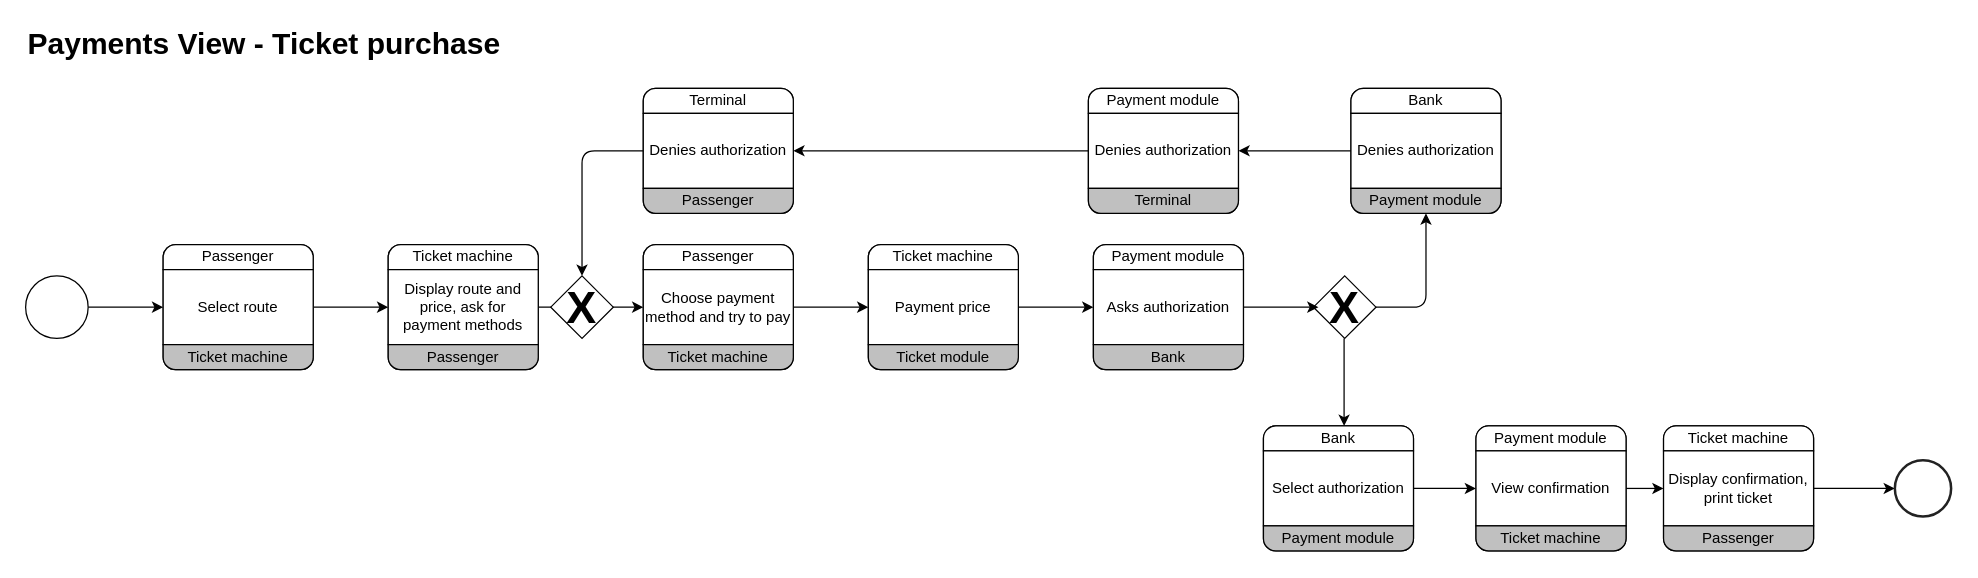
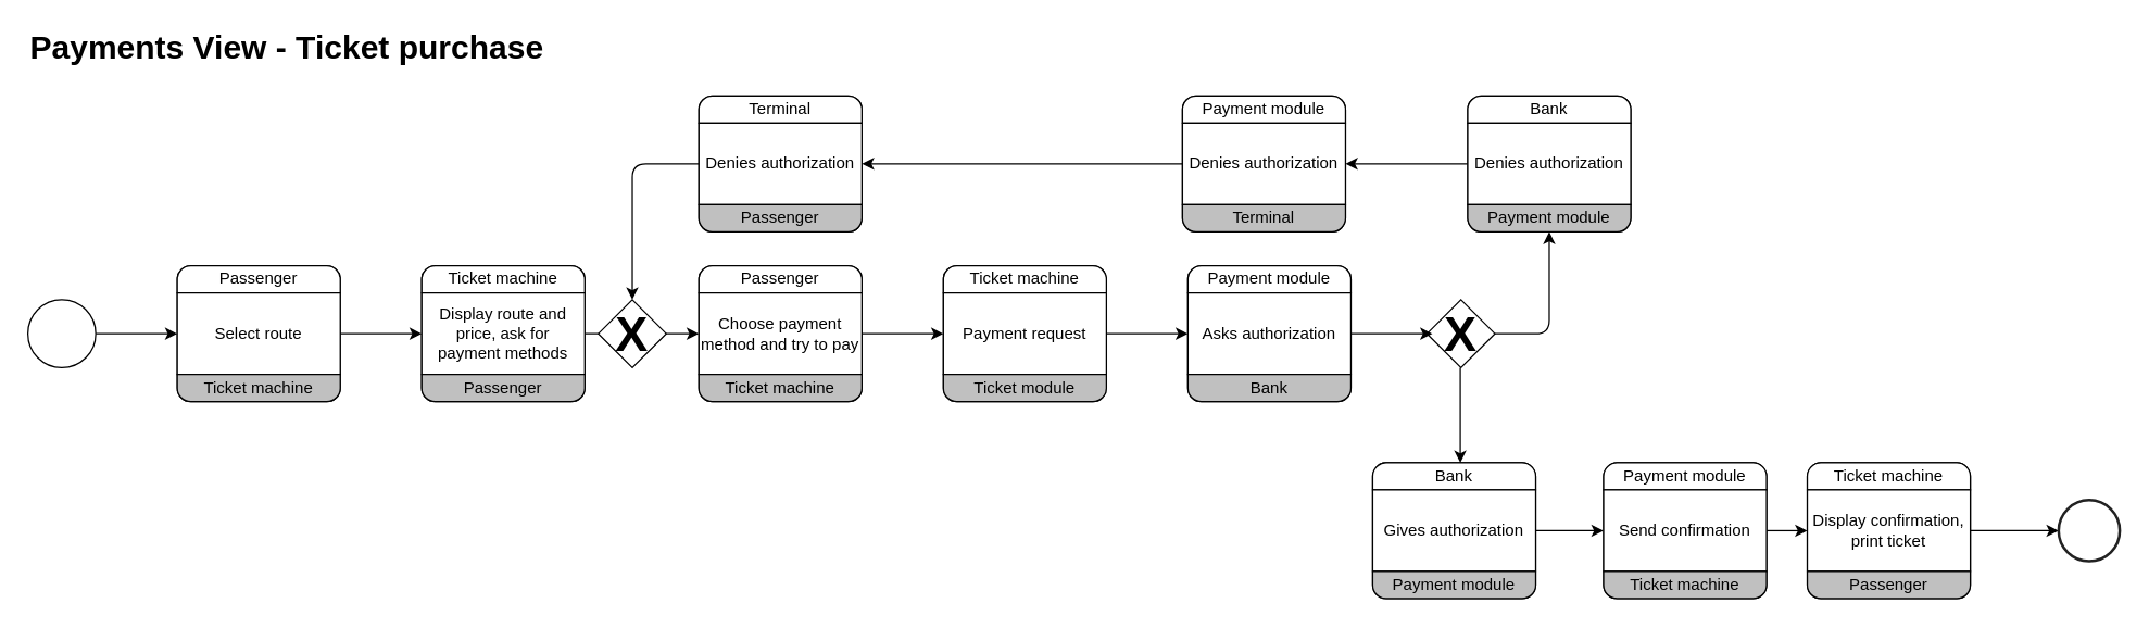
  <mxCell id="0" />
  <mxCell id="1" parent="0" />
  <mxCell id="2" style="edgeStyle=none;html=1;exitX=1;exitY=0.5;exitDx=0;exitDy=0;entryX=0;entryY=0.5;entryDx=0;entryDy=0;fontSize=36;" parent="1" source="3" target="13" edge="1"><mxGeometry relative="1" as="geometry" /></mxCell>
  <mxCell id="3" value="" style="rounded=1;whiteSpace=wrap;html=1;container=1;collapsible=0;absoluteArcSize=1;arcSize=20;childLayout=stackLayout;horizontal=1;horizontalStack=0;resizeParent=1;resizeParentMax=0;resizeLast=0;" parent="1" vertex="1"><mxGeometry x="130" y="195" width="120" height="100" as="geometry" /></mxCell>
  <mxCell id="4" value="Passenger" style="whiteSpace=wrap;connectable=0;html=1;shape=mxgraph.basic.rect;size=10;rectStyle=rounded;bottomRightStyle=square;bottomLeftStyle=square;part=1;" parent="3" vertex="1"><mxGeometry width="120" height="20" as="geometry" /></mxCell>
  <mxCell id="5" value="Select route" style="shape=mxgraph.bpmn.task;part=1;taskMarker=abstract;connectable=0;whiteSpace=wrap;html=1;" parent="3" vertex="1"><mxGeometry y="20" width="120" height="60" as="geometry" /></mxCell>
  <mxCell id="6" value="Ticket machine" style="whiteSpace=wrap;connectable=0;html=1;shape=mxgraph.basic.rect;size=10;rectStyle=rounded;topRightStyle=square;topLeftStyle=square;fillColor=#C0C0C0;part=1;" parent="3" vertex="1"><mxGeometry y="80" width="120" height="20" as="geometry" /></mxCell>
  <mxCell id="7" style="edgeStyle=orthogonalEdgeStyle;html=1;exitX=1;exitY=0.5;exitDx=0;exitDy=0;entryX=0.5;entryY=1;entryDx=0;entryDy=0;fontSize=36;" parent="1" source="9" target="33" edge="1"><mxGeometry relative="1" as="geometry" /></mxCell>
  <mxCell id="8" style="edgeStyle=orthogonalEdgeStyle;html=1;exitX=0.5;exitY=1;exitDx=0;exitDy=0;fontSize=36;" parent="1" edge="1"><mxGeometry relative="1" as="geometry"><mxPoint x="1074.5" y="270" as="sourcePoint" /><mxPoint x="1074.5" y="340" as="targetPoint" /><Array as="points"><mxPoint x="1074.5" y="300" /><mxPoint x="1074.5" y="300" /></Array></mxGeometry></mxCell>
  <mxCell id="9" value="&lt;font style=&quot;font-size: 36px;&quot;&gt;&lt;b style=&quot;&quot;&gt;X&lt;/b&gt;&lt;/font&gt;" style="rhombus;whiteSpace=wrap;html=1;" parent="1" vertex="1"><mxGeometry x="1050" y="220" width="50" height="50" as="geometry" /></mxCell>
  <mxCell id="10" style="edgeStyle=none;html=1;exitX=1;exitY=0.5;exitDx=0;exitDy=0;entryX=0;entryY=0.5;entryDx=0;entryDy=0;fontSize=36;" parent="1" source="11" target="3" edge="1"><mxGeometry relative="1" as="geometry" /></mxCell>
  <mxCell id="11" value="" style="ellipse;whiteSpace=wrap;html=1;aspect=fixed;fontSize=36;" parent="1" vertex="1"><mxGeometry x="20" y="220" width="50" height="50" as="geometry" /></mxCell>
  <mxCell id="12" style="edgeStyle=none;html=1;exitX=1;exitY=0.5;exitDx=0;exitDy=0;entryX=0;entryY=0.5;entryDx=0;entryDy=0;fontSize=36;" parent="1" source="13" target="17" edge="1"><mxGeometry relative="1" as="geometry" /></mxCell>
  <mxCell id="13" value="" style="rounded=1;whiteSpace=wrap;html=1;container=1;collapsible=0;absoluteArcSize=1;arcSize=20;childLayout=stackLayout;horizontal=1;horizontalStack=0;resizeParent=1;resizeParentMax=0;resizeLast=0;" parent="1" vertex="1"><mxGeometry x="310" y="195" width="120" height="100" as="geometry" /></mxCell>
  <mxCell id="14" value="Ticket machine" style="whiteSpace=wrap;connectable=0;html=1;shape=mxgraph.basic.rect;size=10;rectStyle=rounded;bottomRightStyle=square;bottomLeftStyle=square;part=1;" parent="13" vertex="1"><mxGeometry width="120" height="20" as="geometry" /></mxCell>
  <mxCell id="15" value="Display route and price, ask for payment methods" style="shape=mxgraph.bpmn.task;part=1;taskMarker=abstract;connectable=0;whiteSpace=wrap;html=1;" parent="13" vertex="1"><mxGeometry y="20" width="120" height="60" as="geometry" /></mxCell>
  <mxCell id="16" value="Passenger" style="whiteSpace=wrap;connectable=0;html=1;shape=mxgraph.basic.rect;size=10;rectStyle=rounded;topRightStyle=square;topLeftStyle=square;fillColor=#C0C0C0;part=1;" parent="13" vertex="1"><mxGeometry y="80" width="120" height="20" as="geometry" /></mxCell>
  <mxCell id="17" value="" style="rounded=1;whiteSpace=wrap;html=1;container=1;collapsible=0;absoluteArcSize=1;arcSize=20;childLayout=stackLayout;horizontal=1;horizontalStack=0;resizeParent=1;resizeParentMax=0;resizeLast=0;" parent="1" vertex="1"><mxGeometry x="514" y="195" width="120" height="100" as="geometry" /></mxCell>
  <mxCell id="18" value="Passenger" style="whiteSpace=wrap;connectable=0;html=1;shape=mxgraph.basic.rect;size=10;rectStyle=rounded;bottomRightStyle=square;bottomLeftStyle=square;part=1;" parent="17" vertex="1"><mxGeometry width="120" height="20" as="geometry" /></mxCell>
  <mxCell id="19" value="Choose payment method and try to pay" style="shape=mxgraph.bpmn.task;part=1;taskMarker=abstract;connectable=0;whiteSpace=wrap;html=1;" parent="17" vertex="1"><mxGeometry y="20" width="120" height="60" as="geometry" /></mxCell>
  <mxCell id="20" value="Ticket machine" style="whiteSpace=wrap;connectable=0;html=1;shape=mxgraph.basic.rect;size=10;rectStyle=rounded;topRightStyle=square;topLeftStyle=square;fillColor=#C0C0C0;part=1;" parent="17" vertex="1"><mxGeometry y="80" width="120" height="20" as="geometry" /></mxCell>
  <mxCell id="21" style="edgeStyle=none;html=1;exitX=1;exitY=0.5;exitDx=0;exitDy=0;fontSize=36;" parent="1" source="17" edge="1"><mxGeometry relative="1" as="geometry"><mxPoint x="654" y="245" as="sourcePoint" /><mxPoint x="694" y="245" as="targetPoint" /></mxGeometry></mxCell>
  <mxCell id="22" style="edgeStyle=none;html=1;exitX=1;exitY=0.5;exitDx=0;exitDy=0;fontSize=36;" parent="1" source="23" edge="1"><mxGeometry relative="1" as="geometry"><mxPoint x="874" y="245" as="targetPoint" /></mxGeometry></mxCell>
  <mxCell id="23" value="" style="rounded=1;whiteSpace=wrap;html=1;container=1;collapsible=0;absoluteArcSize=1;arcSize=20;childLayout=stackLayout;horizontal=1;horizontalStack=0;resizeParent=1;resizeParentMax=0;resizeLast=0;" parent="1" vertex="1"><mxGeometry x="694" y="195" width="120" height="100" as="geometry" /></mxCell>
  <mxCell id="24" value="Ticket machine" style="whiteSpace=wrap;connectable=0;html=1;shape=mxgraph.basic.rect;size=10;rectStyle=rounded;bottomRightStyle=square;bottomLeftStyle=square;part=1;" parent="23" vertex="1"><mxGeometry width="120" height="20" as="geometry" /></mxCell>
- <mxCell id="25" value="Payment price" style="shape=mxgraph.bpmn.task;part=1;taskMarker=abstract;connectable=0;whiteSpace=wrap;html=1;" parent="23" vertex="1"><mxGeometry y="20" width="120" height="60" as="geometry" /></mxCell>
+ <mxCell id="25" value="Payment request" style="shape=mxgraph.bpmn.task;part=1;taskMarker=abstract;connectable=0;whiteSpace=wrap;html=1;" parent="23" vertex="1"><mxGeometry y="20" width="120" height="60" as="geometry" /></mxCell>
  <mxCell id="26" value="Ticket module" style="whiteSpace=wrap;connectable=0;html=1;shape=mxgraph.basic.rect;size=10;rectStyle=rounded;topRightStyle=square;topLeftStyle=square;fillColor=#C0C0C0;part=1;" parent="23" vertex="1"><mxGeometry y="80" width="120" height="20" as="geometry" /></mxCell>
  <mxCell id="27" style="edgeStyle=none;html=1;exitX=1;exitY=0.5;exitDx=0;exitDy=0;entryX=0;entryY=0.5;entryDx=0;entryDy=0;fontSize=36;" parent="1" source="28" edge="1"><mxGeometry relative="1" as="geometry"><mxPoint x="1054" y="245" as="targetPoint" /></mxGeometry></mxCell>
  <mxCell id="28" value="" style="rounded=1;whiteSpace=wrap;html=1;container=1;collapsible=0;absoluteArcSize=1;arcSize=20;childLayout=stackLayout;horizontal=1;horizontalStack=0;resizeParent=1;resizeParentMax=0;resizeLast=0;" parent="1" vertex="1"><mxGeometry x="874" y="195" width="120" height="100" as="geometry" /></mxCell>
  <mxCell id="29" value="Payment module" style="whiteSpace=wrap;connectable=0;html=1;shape=mxgraph.basic.rect;size=10;rectStyle=rounded;bottomRightStyle=square;bottomLeftStyle=square;part=1;" parent="28" vertex="1"><mxGeometry width="120" height="20" as="geometry" /></mxCell>
  <mxCell id="30" value="Asks authorization" style="shape=mxgraph.bpmn.task;part=1;taskMarker=abstract;connectable=0;whiteSpace=wrap;html=1;" parent="28" vertex="1"><mxGeometry y="20" width="120" height="60" as="geometry" /></mxCell>
  <mxCell id="31" value="Bank" style="whiteSpace=wrap;connectable=0;html=1;shape=mxgraph.basic.rect;size=10;rectStyle=rounded;topRightStyle=square;topLeftStyle=square;fillColor=#C0C0C0;part=1;" parent="28" vertex="1"><mxGeometry y="80" width="120" height="20" as="geometry" /></mxCell>
  <mxCell id="32" style="edgeStyle=orthogonalEdgeStyle;html=1;exitX=0;exitY=0.5;exitDx=0;exitDy=0;entryX=1;entryY=0.5;entryDx=0;entryDy=0;fontSize=36;" parent="1" source="33" target="55" edge="1"><mxGeometry relative="1" as="geometry" /></mxCell>
  <mxCell id="33" value="" style="rounded=1;whiteSpace=wrap;html=1;container=1;collapsible=0;absoluteArcSize=1;arcSize=20;childLayout=stackLayout;horizontal=1;horizontalStack=0;resizeParent=1;resizeParentMax=0;resizeLast=0;" parent="1" vertex="1"><mxGeometry x="1080" y="70" width="120" height="100" as="geometry" /></mxCell>
  <mxCell id="34" value="Bank" style="whiteSpace=wrap;connectable=0;html=1;shape=mxgraph.basic.rect;size=10;rectStyle=rounded;bottomRightStyle=square;bottomLeftStyle=square;part=1;" parent="33" vertex="1"><mxGeometry width="120" height="20" as="geometry" /></mxCell>
  <mxCell id="35" value="Denies authorization" style="shape=mxgraph.bpmn.task;part=1;taskMarker=abstract;connectable=0;whiteSpace=wrap;html=1;" parent="33" vertex="1"><mxGeometry y="20" width="120" height="60" as="geometry" /></mxCell>
  <mxCell id="36" value="Payment module" style="whiteSpace=wrap;connectable=0;html=1;shape=mxgraph.basic.rect;size=10;rectStyle=rounded;topRightStyle=square;topLeftStyle=square;fillColor=#C0C0C0;part=1;" parent="33" vertex="1"><mxGeometry y="80" width="120" height="20" as="geometry" /></mxCell>
  <mxCell id="37" style="edgeStyle=orthogonalEdgeStyle;html=1;exitX=1;exitY=0.5;exitDx=0;exitDy=0;entryX=0;entryY=0.5;entryDx=0;entryDy=0;fontSize=36;" parent="1" source="38" target="43" edge="1"><mxGeometry relative="1" as="geometry"><mxPoint x="1185" y="390" as="targetPoint" /></mxGeometry></mxCell>
  <mxCell id="38" value="" style="rounded=1;whiteSpace=wrap;html=1;container=1;collapsible=0;absoluteArcSize=1;arcSize=20;childLayout=stackLayout;horizontal=1;horizontalStack=0;resizeParent=1;resizeParentMax=0;resizeLast=0;" parent="1" vertex="1"><mxGeometry x="1010" y="340" width="120" height="100" as="geometry" /></mxCell>
  <mxCell id="39" value="Bank" style="whiteSpace=wrap;connectable=0;html=1;shape=mxgraph.basic.rect;size=10;rectStyle=rounded;bottomRightStyle=square;bottomLeftStyle=square;part=1;" parent="38" vertex="1"><mxGeometry width="120" height="20" as="geometry" /></mxCell>
- <mxCell id="40" value="Select authorization" style="shape=mxgraph.bpmn.task;part=1;taskMarker=abstract;connectable=0;whiteSpace=wrap;html=1;" parent="38" vertex="1"><mxGeometry y="20" width="120" height="60" as="geometry" /></mxCell>
+ <mxCell id="40" value="Gives authorization" style="shape=mxgraph.bpmn.task;part=1;taskMarker=abstract;connectable=0;whiteSpace=wrap;html=1;" parent="38" vertex="1"><mxGeometry y="20" width="120" height="60" as="geometry" /></mxCell>
  <mxCell id="41" value="Payment module" style="whiteSpace=wrap;connectable=0;html=1;shape=mxgraph.basic.rect;size=10;rectStyle=rounded;topRightStyle=square;topLeftStyle=square;fillColor=#C0C0C0;part=1;" parent="38" vertex="1"><mxGeometry y="80" width="120" height="20" as="geometry" /></mxCell>
  <mxCell id="42" style="edgeStyle=orthogonalEdgeStyle;html=1;exitX=1;exitY=0.5;exitDx=0;exitDy=0;entryX=0;entryY=0.5;entryDx=0;entryDy=0;fontSize=36;" parent="1" source="43" target="48" edge="1"><mxGeometry relative="1" as="geometry" /></mxCell>
  <mxCell id="43" value="" style="rounded=1;whiteSpace=wrap;html=1;container=1;collapsible=0;absoluteArcSize=1;arcSize=20;childLayout=stackLayout;horizontal=1;horizontalStack=0;resizeParent=1;resizeParentMax=0;resizeLast=0;" parent="1" vertex="1"><mxGeometry x="1180" y="340" width="120" height="100" as="geometry" /></mxCell>
  <mxCell id="44" value="Payment module" style="whiteSpace=wrap;connectable=0;html=1;shape=mxgraph.basic.rect;size=10;rectStyle=rounded;bottomRightStyle=square;bottomLeftStyle=square;part=1;" parent="43" vertex="1"><mxGeometry width="120" height="20" as="geometry" /></mxCell>
- <mxCell id="45" value="View confirmation" style="shape=mxgraph.bpmn.task;part=1;taskMarker=abstract;connectable=0;whiteSpace=wrap;html=1;" parent="43" vertex="1"><mxGeometry y="20" width="120" height="60" as="geometry" /></mxCell>
+ <mxCell id="45" value="Send confirmation" style="shape=mxgraph.bpmn.task;part=1;taskMarker=abstract;connectable=0;whiteSpace=wrap;html=1;" parent="43" vertex="1"><mxGeometry y="20" width="120" height="60" as="geometry" /></mxCell>
  <mxCell id="46" value="Ticket machine" style="whiteSpace=wrap;connectable=0;html=1;shape=mxgraph.basic.rect;size=10;rectStyle=rounded;topRightStyle=square;topLeftStyle=square;fillColor=#C0C0C0;part=1;" parent="43" vertex="1"><mxGeometry y="80" width="120" height="20" as="geometry" /></mxCell>
  <mxCell id="47" style="edgeStyle=orthogonalEdgeStyle;html=1;exitX=1;exitY=0.5;exitDx=0;exitDy=0;fontSize=36;entryX=0;entryY=0.5;entryDx=0;entryDy=0;entryPerimeter=0;" parent="1" source="48" target="52" edge="1"><mxGeometry relative="1" as="geometry"><mxPoint x="1485" y="390" as="targetPoint" /></mxGeometry></mxCell>
  <mxCell id="48" value="" style="rounded=1;whiteSpace=wrap;html=1;container=1;collapsible=0;absoluteArcSize=1;arcSize=20;childLayout=stackLayout;horizontal=1;horizontalStack=0;resizeParent=1;resizeParentMax=0;resizeLast=0;" parent="1" vertex="1"><mxGeometry x="1330" y="340" width="120" height="100" as="geometry" /></mxCell>
  <mxCell id="49" value="Ticket machine" style="whiteSpace=wrap;connectable=0;html=1;shape=mxgraph.basic.rect;size=10;rectStyle=rounded;bottomRightStyle=square;bottomLeftStyle=square;part=1;" parent="48" vertex="1"><mxGeometry width="120" height="20" as="geometry" /></mxCell>
  <mxCell id="50" value="Display confirmation, print ticket" style="shape=mxgraph.bpmn.task;part=1;taskMarker=abstract;connectable=0;whiteSpace=wrap;html=1;" parent="48" vertex="1"><mxGeometry y="20" width="120" height="60" as="geometry" /></mxCell>
  <mxCell id="51" value="Passenger" style="whiteSpace=wrap;connectable=0;html=1;shape=mxgraph.basic.rect;size=10;rectStyle=rounded;topRightStyle=square;topLeftStyle=square;fillColor=#C0C0C0;part=1;" parent="48" vertex="1"><mxGeometry y="80" width="120" height="20" as="geometry" /></mxCell>
  <mxCell id="52" value="" style="html=1;verticalLabelPosition=bottom;labelBackgroundColor=#ffffff;verticalAlign=top;shadow=0;dashed=0;strokeWidth=2;shape=mxgraph.ios7.misc.circle;strokeColor=#222222;fillColor=none;fontSize=36;" parent="1" vertex="1"><mxGeometry x="1515" y="367.5" width="45" height="45" as="geometry" /></mxCell>
  <mxCell id="53" value="&lt;font style=&quot;font-size: 36px;&quot;&gt;&lt;b style=&quot;&quot;&gt;X&lt;/b&gt;&lt;/font&gt;" style="rhombus;whiteSpace=wrap;html=1;" parent="1" vertex="1"><mxGeometry x="440" y="220" width="50" height="50" as="geometry" /></mxCell>
  <mxCell id="54" style="edgeStyle=orthogonalEdgeStyle;html=1;exitX=0;exitY=0.5;exitDx=0;exitDy=0;entryX=1;entryY=0.5;entryDx=0;entryDy=0;fontSize=36;" parent="1" source="55" target="60" edge="1"><mxGeometry relative="1" as="geometry" /></mxCell>
  <mxCell id="55" value="" style="rounded=1;whiteSpace=wrap;html=1;container=1;collapsible=0;absoluteArcSize=1;arcSize=20;childLayout=stackLayout;horizontal=1;horizontalStack=0;resizeParent=1;resizeParentMax=0;resizeLast=0;" parent="1" vertex="1"><mxGeometry x="870" y="70" width="120" height="100" as="geometry" /></mxCell>
  <mxCell id="56" value="Payment module" style="whiteSpace=wrap;connectable=0;html=1;shape=mxgraph.basic.rect;size=10;rectStyle=rounded;bottomRightStyle=square;bottomLeftStyle=square;part=1;" parent="55" vertex="1"><mxGeometry width="120" height="20" as="geometry" /></mxCell>
  <mxCell id="57" value="Denies authorization" style="shape=mxgraph.bpmn.task;part=1;taskMarker=abstract;connectable=0;whiteSpace=wrap;html=1;" parent="55" vertex="1"><mxGeometry y="20" width="120" height="60" as="geometry" /></mxCell>
  <mxCell id="58" value="Terminal" style="whiteSpace=wrap;connectable=0;html=1;shape=mxgraph.basic.rect;size=10;rectStyle=rounded;topRightStyle=square;topLeftStyle=square;fillColor=#C0C0C0;part=1;" parent="55" vertex="1"><mxGeometry y="80" width="120" height="20" as="geometry" /></mxCell>
  <mxCell id="59" style="edgeStyle=orthogonalEdgeStyle;html=1;exitX=0;exitY=0.5;exitDx=0;exitDy=0;entryX=0.5;entryY=0;entryDx=0;entryDy=0;fontSize=36;" parent="1" source="60" target="53" edge="1"><mxGeometry relative="1" as="geometry" /></mxCell>
  <mxCell id="60" value="" style="rounded=1;whiteSpace=wrap;html=1;container=1;collapsible=0;absoluteArcSize=1;arcSize=20;childLayout=stackLayout;horizontal=1;horizontalStack=0;resizeParent=1;resizeParentMax=0;resizeLast=0;" parent="1" vertex="1"><mxGeometry x="514" y="70" width="120" height="100" as="geometry" /></mxCell>
  <mxCell id="61" value="Terminal" style="whiteSpace=wrap;connectable=0;html=1;shape=mxgraph.basic.rect;size=10;rectStyle=rounded;bottomRightStyle=square;bottomLeftStyle=square;part=1;" parent="60" vertex="1"><mxGeometry width="120" height="20" as="geometry" /></mxCell>
  <mxCell id="62" value="Denies authorization" style="shape=mxgraph.bpmn.task;part=1;taskMarker=abstract;connectable=0;whiteSpace=wrap;html=1;" parent="60" vertex="1"><mxGeometry y="20" width="120" height="60" as="geometry" /></mxCell>
  <mxCell id="63" value="Passenger" style="whiteSpace=wrap;connectable=0;html=1;shape=mxgraph.basic.rect;size=10;rectStyle=rounded;topRightStyle=square;topLeftStyle=square;fillColor=#C0C0C0;part=1;" parent="60" vertex="1"><mxGeometry y="80" width="120" height="20" as="geometry" /></mxCell>
  <mxCell id="64" value="&lt;h1&gt;Payments View - Ticket purchase&lt;/h1&gt;" style="text;strokeColor=none;align=left;fillColor=none;html=1;verticalAlign=middle;whiteSpace=wrap;rounded=0;" vertex="1" parent="1"><mxGeometry x="20" y="20" width="670" height="30" as="geometry" /></mxCell>
